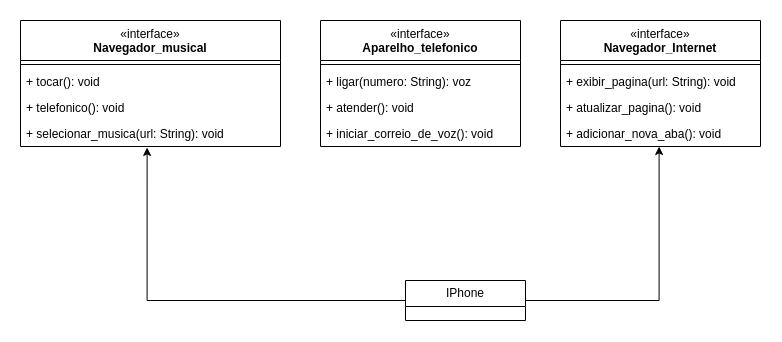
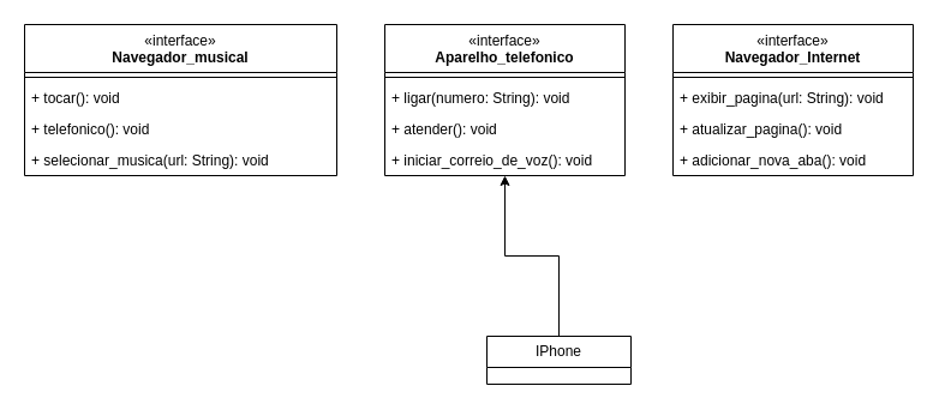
  <mxCell id="0" />
  <mxCell id="1" parent="0" />
+ <mxCell id="2" style="edgeStyle=orthogonalEdgeStyle;rounded=0;orthogonalLoop=1;jettySize=auto;html=1;" edge="1" parent="1" source="3" target="4"><mxGeometry relative="1" as="geometry" /></mxCell>
  <mxCell id="3" value="&lt;font style=&quot;vertical-align: inherit;&quot;&gt;&lt;font style=&quot;vertical-align: inherit;&quot;&gt;IPhone&lt;/font&gt;&lt;/font&gt;" style="swimlane;fontStyle=0;childLayout=stackLayout;horizontal=1;startSize=26;fillColor=none;horizontalStack=0;resizeParent=1;resizeParentMax=0;resizeLast=0;collapsible=1;marginBottom=0;whiteSpace=wrap;html=1;" vertex="1" parent="1"><mxGeometry x="405" y="280" width="120" height="40" as="geometry"><mxRectangle x="360" y="80" width="80" height="30" as="alternateBounds" /></mxGeometry></mxCell>
  <mxCell id="4" value="&lt;div&gt;&lt;span style=&quot;font-weight: 400;&quot;&gt;«interface»&lt;/span&gt;&lt;br&gt;&lt;/div&gt;Aparelho_telefonico" style="swimlane;fontStyle=1;align=center;verticalAlign=top;childLayout=stackLayout;horizontal=1;startSize=40;horizontalStack=0;resizeParent=1;resizeParentMax=0;resizeLast=0;collapsible=1;marginBottom=0;whiteSpace=wrap;html=1;" vertex="1" parent="1"><mxGeometry x="320" y="20" width="200" height="126" as="geometry" /></mxCell>
  <mxCell id="5" value="" style="line;strokeWidth=1;fillColor=none;align=left;verticalAlign=middle;spacingTop=-1;spacingLeft=3;spacingRight=3;rotatable=0;labelPosition=right;points=[];portConstraint=eastwest;strokeColor=inherit;" vertex="1" parent="4"><mxGeometry y="40" width="200" height="8" as="geometry" /></mxCell>
- <mxCell id="6" value="+ ligar(numero: String): voz" style="text;strokeColor=none;fillColor=none;align=left;verticalAlign=top;spacingLeft=4;spacingRight=4;overflow=hidden;rotatable=0;points=[[0,0.5],[1,0.5]];portConstraint=eastwest;whiteSpace=wrap;html=1;" vertex="1" parent="4"><mxGeometry y="48" width="200" height="26" as="geometry" /></mxCell>
+ <mxCell id="6" value="+ ligar(numero: String): void" style="text;strokeColor=none;fillColor=none;align=left;verticalAlign=top;spacingLeft=4;spacingRight=4;overflow=hidden;rotatable=0;points=[[0,0.5],[1,0.5]];portConstraint=eastwest;whiteSpace=wrap;html=1;" vertex="1" parent="4"><mxGeometry y="48" width="200" height="26" as="geometry" /></mxCell>
  <mxCell id="7" value="+ atender(): void" style="text;strokeColor=none;fillColor=none;align=left;verticalAlign=top;spacingLeft=4;spacingRight=4;overflow=hidden;rotatable=0;points=[[0,0.5],[1,0.5]];portConstraint=eastwest;whiteSpace=wrap;html=1;" vertex="1" parent="4"><mxGeometry y="74" width="200" height="26" as="geometry" /></mxCell>
  <mxCell id="8" value="+ iniciar_correio_de_voz(): void" style="text;strokeColor=none;fillColor=none;align=left;verticalAlign=top;spacingLeft=4;spacingRight=4;overflow=hidden;rotatable=0;points=[[0,0.5],[1,0.5]];portConstraint=eastwest;whiteSpace=wrap;html=1;" vertex="1" parent="4"><mxGeometry y="100" width="200" height="26" as="geometry" /></mxCell>
  <mxCell id="9" value="&lt;div&gt;&lt;span style=&quot;font-weight: 400;&quot;&gt;«interface»&lt;/span&gt;&lt;br&gt;&lt;/div&gt;Navegador_Internet" style="swimlane;fontStyle=1;align=center;verticalAlign=top;childLayout=stackLayout;horizontal=1;startSize=40;horizontalStack=0;resizeParent=1;resizeParentMax=0;resizeLast=0;collapsible=1;marginBottom=0;whiteSpace=wrap;html=1;" vertex="1" parent="1"><mxGeometry x="560" y="20" width="200" height="126" as="geometry" /></mxCell>
  <mxCell id="10" value="" style="line;strokeWidth=1;fillColor=none;align=left;verticalAlign=middle;spacingTop=-1;spacingLeft=3;spacingRight=3;rotatable=0;labelPosition=right;points=[];portConstraint=eastwest;strokeColor=inherit;" vertex="1" parent="9"><mxGeometry y="40" width="200" height="8" as="geometry" /></mxCell>
  <mxCell id="11" value="+ exibir_pagina(url: String): void" style="text;strokeColor=none;fillColor=none;align=left;verticalAlign=top;spacingLeft=4;spacingRight=4;overflow=hidden;rotatable=0;points=[[0,0.5],[1,0.5]];portConstraint=eastwest;whiteSpace=wrap;html=1;" vertex="1" parent="9"><mxGeometry y="48" width="200" height="26" as="geometry" /></mxCell>
  <mxCell id="12" value="+ atualizar_pagina(): void" style="text;strokeColor=none;fillColor=none;align=left;verticalAlign=top;spacingLeft=4;spacingRight=4;overflow=hidden;rotatable=0;points=[[0,0.5],[1,0.5]];portConstraint=eastwest;whiteSpace=wrap;html=1;" vertex="1" parent="9"><mxGeometry y="74" width="200" height="26" as="geometry" /></mxCell>
  <mxCell id="13" value="+ adicionar_nova_aba(): void" style="text;strokeColor=none;fillColor=none;align=left;verticalAlign=top;spacingLeft=4;spacingRight=4;overflow=hidden;rotatable=0;points=[[0,0.5],[1,0.5]];portConstraint=eastwest;whiteSpace=wrap;html=1;" vertex="1" parent="9"><mxGeometry y="100" width="200" height="26" as="geometry" /></mxCell>
  <mxCell id="14" value="&lt;div&gt;&lt;span style=&quot;font-weight: 400;&quot;&gt;«interface»&lt;/span&gt;&lt;br&gt;&lt;/div&gt;Navegador_musical" style="swimlane;fontStyle=1;align=center;verticalAlign=top;childLayout=stackLayout;horizontal=1;startSize=40;horizontalStack=0;resizeParent=1;resizeParentMax=0;resizeLast=0;collapsible=1;marginBottom=0;whiteSpace=wrap;html=1;" vertex="1" parent="1"><mxGeometry x="20" y="20" width="260" height="126" as="geometry" /></mxCell>
  <mxCell id="15" value="" style="line;strokeWidth=1;fillColor=none;align=left;verticalAlign=middle;spacingTop=-1;spacingLeft=3;spacingRight=3;rotatable=0;labelPosition=right;points=[];portConstraint=eastwest;strokeColor=inherit;" vertex="1" parent="14"><mxGeometry y="40" width="260" height="8" as="geometry" /></mxCell>
  <mxCell id="16" value="+ tocar(): void" style="text;strokeColor=none;fillColor=none;align=left;verticalAlign=top;spacingLeft=4;spacingRight=4;overflow=hidden;rotatable=0;points=[[0,0.5],[1,0.5]];portConstraint=eastwest;whiteSpace=wrap;html=1;" vertex="1" parent="14"><mxGeometry y="48" width="260" height="26" as="geometry" /></mxCell>
  <mxCell id="17" value="+ telefonico(): void" style="text;strokeColor=none;fillColor=none;align=left;verticalAlign=top;spacingLeft=4;spacingRight=4;overflow=hidden;rotatable=0;points=[[0,0.5],[1,0.5]];portConstraint=eastwest;whiteSpace=wrap;html=1;" vertex="1" parent="14"><mxGeometry y="74" width="260" height="26" as="geometry" /></mxCell>
  <mxCell id="18" value="+ selecionar_musica(url: String): void" style="text;strokeColor=none;fillColor=none;align=left;verticalAlign=top;spacingLeft=4;spacingRight=4;overflow=hidden;rotatable=0;points=[[0,0.5],[1,0.5]];portConstraint=eastwest;whiteSpace=wrap;html=1;" vertex="1" parent="14"><mxGeometry y="100" width="260" height="26" as="geometry" /></mxCell>
- <mxCell id="19" style="edgeStyle=orthogonalEdgeStyle;rounded=0;orthogonalLoop=1;jettySize=auto;html=1;entryX=0.487;entryY=1.036;entryDx=0;entryDy=0;entryPerimeter=0;" edge="1" parent="1" source="3" target="18"><mxGeometry relative="1" as="geometry"><Array as="points"><mxPoint x="147" y="300" /></Array></mxGeometry></mxCell>
- <mxCell id="20" style="edgeStyle=orthogonalEdgeStyle;rounded=0;orthogonalLoop=1;jettySize=auto;html=1;entryX=0.493;entryY=1;entryDx=0;entryDy=0;entryPerimeter=0;" edge="1" parent="1" source="3" target="13"><mxGeometry relative="1" as="geometry"><Array as="points"><mxPoint x="659" y="300" /></Array></mxGeometry></mxCell>
